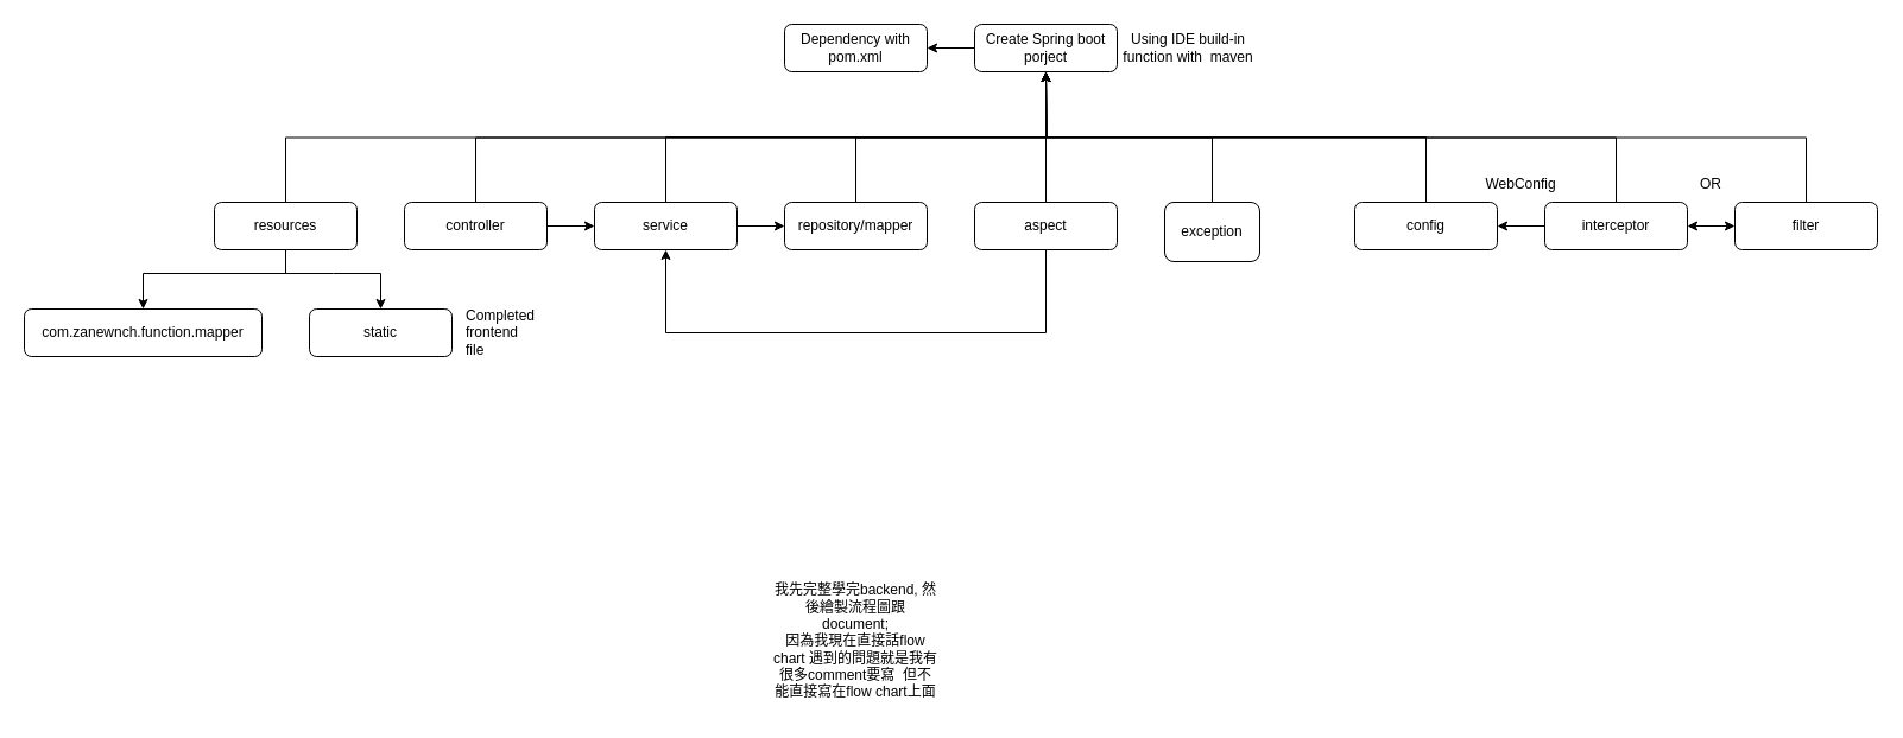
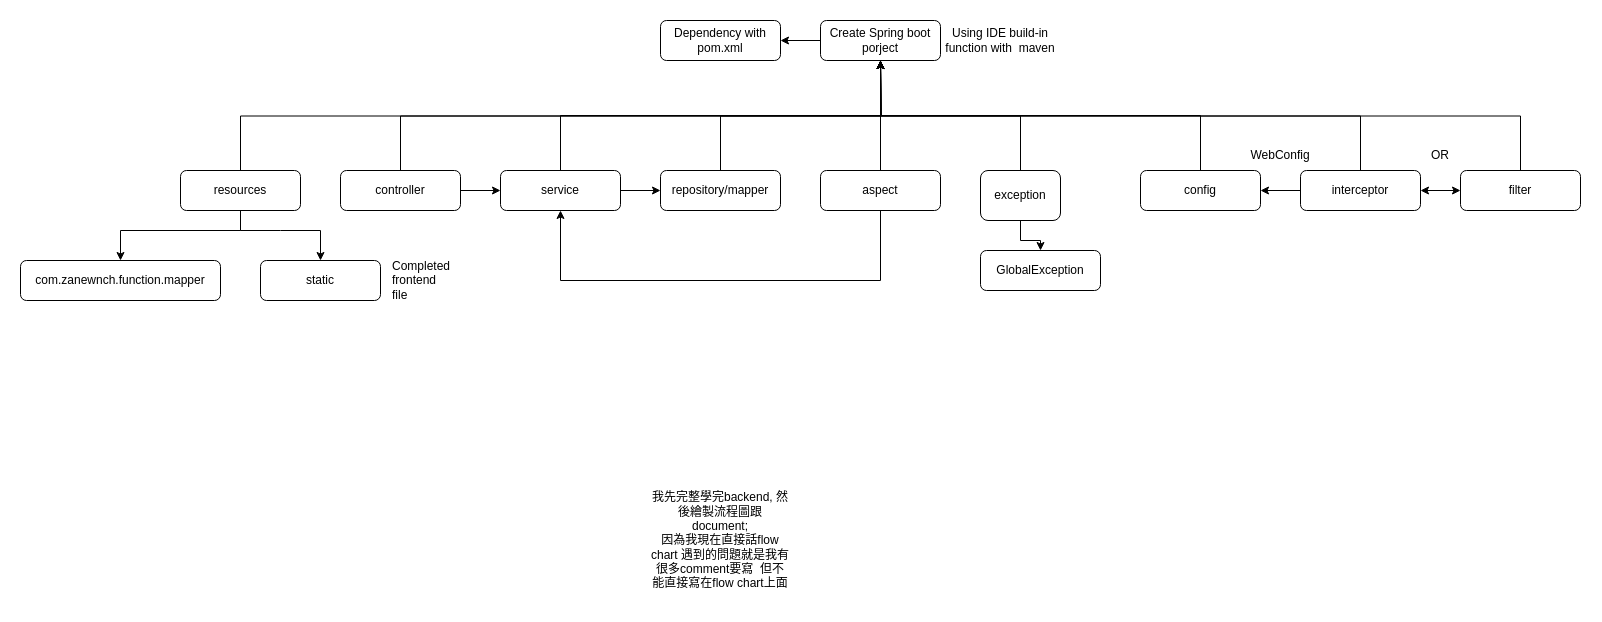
  <mxCell id="0" />
  <mxCell id="1" parent="0" />
  <mxCell id="2" value="" style="edgeStyle=orthogonalEdgeStyle;rounded=0;orthogonalLoop=1;jettySize=auto;html=1;" edge="1" parent="1" source="3" target="5"><mxGeometry relative="1" as="geometry" /></mxCell>
  <mxCell id="3" value="Create Spring boot porject" style="rounded=1;whiteSpace=wrap;html=1;fontSize=12;glass=0;strokeWidth=1;shadow=0;" parent="1" vertex="1"><mxGeometry x="820" y="20" width="120" height="40" as="geometry" /></mxCell>
  <mxCell id="4" value="Using IDE build-in function with&amp;nbsp; maven" style="text;html=1;strokeColor=none;fillColor=none;align=center;verticalAlign=middle;whiteSpace=wrap;rounded=0;" vertex="1" parent="1"><mxGeometry x="940" y="25" width="120" height="30" as="geometry" /></mxCell>
  <mxCell id="5" value="Dependency with pom.xml" style="rounded=1;whiteSpace=wrap;html=1;" vertex="1" parent="1"><mxGeometry x="660" y="20" width="120" height="40" as="geometry" /></mxCell>
  <mxCell id="6" style="edgeStyle=orthogonalEdgeStyle;rounded=0;orthogonalLoop=1;jettySize=auto;html=1;exitX=0.5;exitY=0;exitDx=0;exitDy=0;" edge="1" parent="1" source="8"><mxGeometry relative="1" as="geometry"><mxPoint x="880" y="60" as="targetPoint" /></mxGeometry></mxCell>
  <mxCell id="7" value="" style="edgeStyle=orthogonalEdgeStyle;rounded=0;orthogonalLoop=1;jettySize=auto;html=1;" edge="1" parent="1" source="8" target="11"><mxGeometry relative="1" as="geometry" /></mxCell>
  <mxCell id="8" value="controller" style="rounded=1;whiteSpace=wrap;html=1;shadow=0;flipH=1;" vertex="1" parent="1"><mxGeometry x="340" y="170" width="120" height="40" as="geometry" /></mxCell>
  <mxCell id="9" style="edgeStyle=orthogonalEdgeStyle;rounded=0;orthogonalLoop=1;jettySize=auto;html=1;exitX=0.5;exitY=0;exitDx=0;exitDy=0;entryX=0.5;entryY=1;entryDx=0;entryDy=0;" edge="1" parent="1" source="11" target="3"><mxGeometry relative="1" as="geometry" /></mxCell>
  <mxCell id="10" value="" style="edgeStyle=orthogonalEdgeStyle;rounded=0;orthogonalLoop=1;jettySize=auto;html=1;" edge="1" parent="1" source="11" target="13"><mxGeometry relative="1" as="geometry" /></mxCell>
  <mxCell id="11" value="service" style="rounded=1;whiteSpace=wrap;html=1;shadow=0;flipH=1;" vertex="1" parent="1"><mxGeometry y="170" width="120" height="40" as="geometry" x="500" /></mxCell>
  <mxCell id="12" style="edgeStyle=orthogonalEdgeStyle;rounded=0;orthogonalLoop=1;jettySize=auto;html=1;exitX=0.5;exitY=0;exitDx=0;exitDy=0;" edge="1" parent="1" source="13"><mxGeometry relative="1" as="geometry"><mxPoint x="880" y="60" as="targetPoint" /></mxGeometry></mxCell>
  <mxCell id="13" value="repository/mapper" style="rounded=1;whiteSpace=wrap;html=1;shadow=0;flipH=1;" vertex="1" parent="1"><mxGeometry x="660" y="170" width="120" height="40" as="geometry" /></mxCell>
  <mxCell id="14" style="edgeStyle=orthogonalEdgeStyle;rounded=0;orthogonalLoop=1;jettySize=auto;html=1;exitX=0.5;exitY=0;exitDx=0;exitDy=0;" edge="1" parent="1" source="16"><mxGeometry relative="1" as="geometry"><mxPoint x="880" y="60" as="targetPoint" /></mxGeometry></mxCell>
+ <mxCell id="15" value="" style="edgeStyle=orthogonalEdgeStyle;rounded=0;orthogonalLoop=1;jettySize=auto;html=1;" edge="1" parent="1" source="16" target="29"><mxGeometry relative="1" as="geometry" /></mxCell>
  <mxCell id="16" value="exception" style="rounded=1;whiteSpace=wrap;html=1;shadow=0;flipH=1;" vertex="1" parent="1"><mxGeometry x="980" y="170" width="80" height="50" as="geometry" /></mxCell>
  <mxCell id="17" style="edgeStyle=orthogonalEdgeStyle;rounded=0;orthogonalLoop=1;jettySize=auto;html=1;exitX=0.5;exitY=0;exitDx=0;exitDy=0;" edge="1" parent="1" source="18"><mxGeometry relative="1" as="geometry"><mxPoint x="880" y="60" as="targetPoint" /></mxGeometry></mxCell>
  <mxCell id="18" value="aspect" style="rounded=1;whiteSpace=wrap;html=1;shadow=0;flipH=1;" vertex="1" parent="1"><mxGeometry x="820" y="170" width="120" height="40" as="geometry" /></mxCell>
  <mxCell id="19" style="edgeStyle=orthogonalEdgeStyle;rounded=0;orthogonalLoop=1;jettySize=auto;html=1;exitX=0.5;exitY=0;exitDx=0;exitDy=0;entryX=0.5;entryY=1;entryDx=0;entryDy=0;" edge="1" parent="1" source="20" target="3"><mxGeometry relative="1" as="geometry" /></mxCell>
  <mxCell id="20" value="config" style="rounded=1;whiteSpace=wrap;html=1;shadow=0;flipH=1;" vertex="1" parent="1"><mxGeometry x="1140" y="170" width="120" height="40" as="geometry" /></mxCell>
  <mxCell id="21" style="edgeStyle=orthogonalEdgeStyle;rounded=0;orthogonalLoop=1;jettySize=auto;html=1;exitX=0.5;exitY=0;exitDx=0;exitDy=0;" edge="1" parent="1" source="22"><mxGeometry relative="1" as="geometry"><mxPoint x="880" y="60" as="targetPoint" /></mxGeometry></mxCell>
  <mxCell id="22" value="interceptor" style="rounded=1;whiteSpace=wrap;html=1;shadow=0;flipH=1;" vertex="1" parent="1"><mxGeometry x="1300" y="170" width="120" height="40" as="geometry" /></mxCell>
  <mxCell id="23" style="edgeStyle=orthogonalEdgeStyle;rounded=0;orthogonalLoop=1;jettySize=auto;html=1;exitX=0.5;exitY=0;exitDx=0;exitDy=0;" edge="1" parent="1" source="24"><mxGeometry relative="1" as="geometry"><mxPoint x="880" y="60" as="targetPoint" /></mxGeometry></mxCell>
  <mxCell id="24" value="filter" style="rounded=1;whiteSpace=wrap;html=1;shadow=0;flipH=1;" vertex="1" parent="1"><mxGeometry x="1460" y="170" width="120" height="40" as="geometry" /></mxCell>
  <mxCell id="25" value="" style="endArrow=classic;startArrow=classic;html=1;rounded=0;entryX=0;entryY=0.5;entryDx=0;entryDy=0;exitX=1;exitY=0.5;exitDx=0;exitDy=0;" edge="1" parent="1" source="22" target="24"><mxGeometry width="50" height="50" relative="1" as="geometry"><mxPoint x="1430" y="190" as="sourcePoint" /><mxPoint x="1150" y="150" as="targetPoint" /></mxGeometry></mxCell>
  <mxCell id="26" value="OR" style="text;html=1;strokeColor=none;fillColor=none;align=center;verticalAlign=middle;whiteSpace=wrap;rounded=0;" vertex="1" parent="1"><mxGeometry x="1410" y="140" width="60" height="30" as="geometry" /></mxCell>
  <mxCell id="27" value="" style="endArrow=classic;html=1;rounded=0;entryX=1;entryY=0.5;entryDx=0;entryDy=0;exitX=0;exitY=0.5;exitDx=0;exitDy=0;" edge="1" parent="1" source="22" target="20"><mxGeometry width="50" height="50" relative="1" as="geometry"><mxPoint x="1100" y="200" as="sourcePoint" /><mxPoint x="1150" y="150" as="targetPoint" /></mxGeometry></mxCell>
  <mxCell id="28" value="WebConfig" style="text;html=1;strokeColor=none;fillColor=none;align=center;verticalAlign=middle;whiteSpace=wrap;rounded=0;" vertex="1" parent="1"><mxGeometry x="1250" y="140" width="60" height="30" as="geometry" /></mxCell>
+ <mxCell id="29" value="GlobalException" style="rounded=1;whiteSpace=wrap;html=1;shadow=0;flipH=1;" vertex="1" parent="1"><mxGeometry x="980" y="250" width="120" height="40" as="geometry" /></mxCell>
  <mxCell id="30" value="" style="endArrow=classic;html=1;rounded=0;exitX=0.5;exitY=1;exitDx=0;exitDy=0;entryX=0.5;entryY=1;entryDx=0;entryDy=0;" edge="1" parent="1" source="18" target="11"><mxGeometry width="50" height="50" relative="1" as="geometry"><mxPoint x="930" y="200" as="sourcePoint" /><mxPoint x="470" y="280" as="targetPoint" /><Array as="points"><mxPoint x="880" y="280" /><mxPoint x="560" y="280" /></Array></mxGeometry></mxCell>
  <mxCell id="31" style="edgeStyle=orthogonalEdgeStyle;rounded=0;orthogonalLoop=1;jettySize=auto;html=1;exitX=0.5;exitY=0;exitDx=0;exitDy=0;" edge="1" parent="1" source="32"><mxGeometry relative="1" as="geometry"><mxPoint x="880" y="60" as="targetPoint" /></mxGeometry></mxCell>
  <mxCell id="32" value="resources" style="rounded=1;whiteSpace=wrap;html=1;shadow=0;flipH=1;" vertex="1" parent="1"><mxGeometry x="180" y="170" width="120" height="40" as="geometry" /></mxCell>
  <mxCell id="33" value="" style="edgeStyle=orthogonalEdgeStyle;rounded=0;orthogonalLoop=1;jettySize=auto;html=1;" edge="1" parent="1"><mxGeometry relative="1" as="geometry"><mxPoint x="260" y="300" as="targetPoint" /></mxGeometry></mxCell>
  <mxCell id="34" value="com.zanewnch.function.mapper" style="rounded=1;whiteSpace=wrap;html=1;shadow=0;flipH=1;" vertex="1" parent="1"><mxGeometry x="20" y="260" width="200" height="40" as="geometry" /></mxCell>
  <mxCell id="35" value="static" style="rounded=1;whiteSpace=wrap;html=1;shadow=0;flipH=1;" vertex="1" parent="1"><mxGeometry x="260" y="260" width="120" height="40" as="geometry" /></mxCell>
  <mxCell id="36" value="" style="endArrow=classic;html=1;rounded=0;exitX=0.5;exitY=1;exitDx=0;exitDy=0;entryX=0.5;entryY=0;entryDx=0;entryDy=0;" edge="1" parent="1" source="32" target="34"><mxGeometry width="50" height="50" relative="1" as="geometry"><mxPoint x="350" y="230" as="sourcePoint" /><mxPoint x="400" y="180" as="targetPoint" /><Array as="points"><mxPoint x="240" y="230" /><mxPoint x="120" y="230" /></Array></mxGeometry></mxCell>
  <mxCell id="37" value="" style="endArrow=classic;html=1;rounded=0;entryX=0.5;entryY=0;entryDx=0;entryDy=0;" edge="1" parent="1" target="35"><mxGeometry width="50" height="50" relative="1" as="geometry"><mxPoint x="240" y="210" as="sourcePoint" /><mxPoint x="400" y="180" as="targetPoint" /><Array as="points"><mxPoint x="240" y="230" /><mxPoint x="280" y="230" /><mxPoint x="320" y="230" /></Array></mxGeometry></mxCell>
  <mxCell id="38" value="Completed frontend file" style="text;html=1;strokeColor=none;fillColor=none;align=left;verticalAlign=middle;whiteSpace=wrap;rounded=0;" vertex="1" parent="1"><mxGeometry x="390" y="265" width="60" height="30" as="geometry" /></mxCell>
  <mxCell id="39" value="我先完整學完backend, 然後繪製流程圖跟document;&lt;br&gt;因為我現在直接話flow chart 遇到的問題就是我有很多comment要寫&amp;nbsp; 但不能直接寫在flow chart上面" style="text;html=1;strokeColor=none;fillColor=none;align=center;verticalAlign=middle;whiteSpace=wrap;rounded=0;" vertex="1" parent="1"><mxGeometry x="650" y="480" width="140" height="120" as="geometry" /></mxCell>
